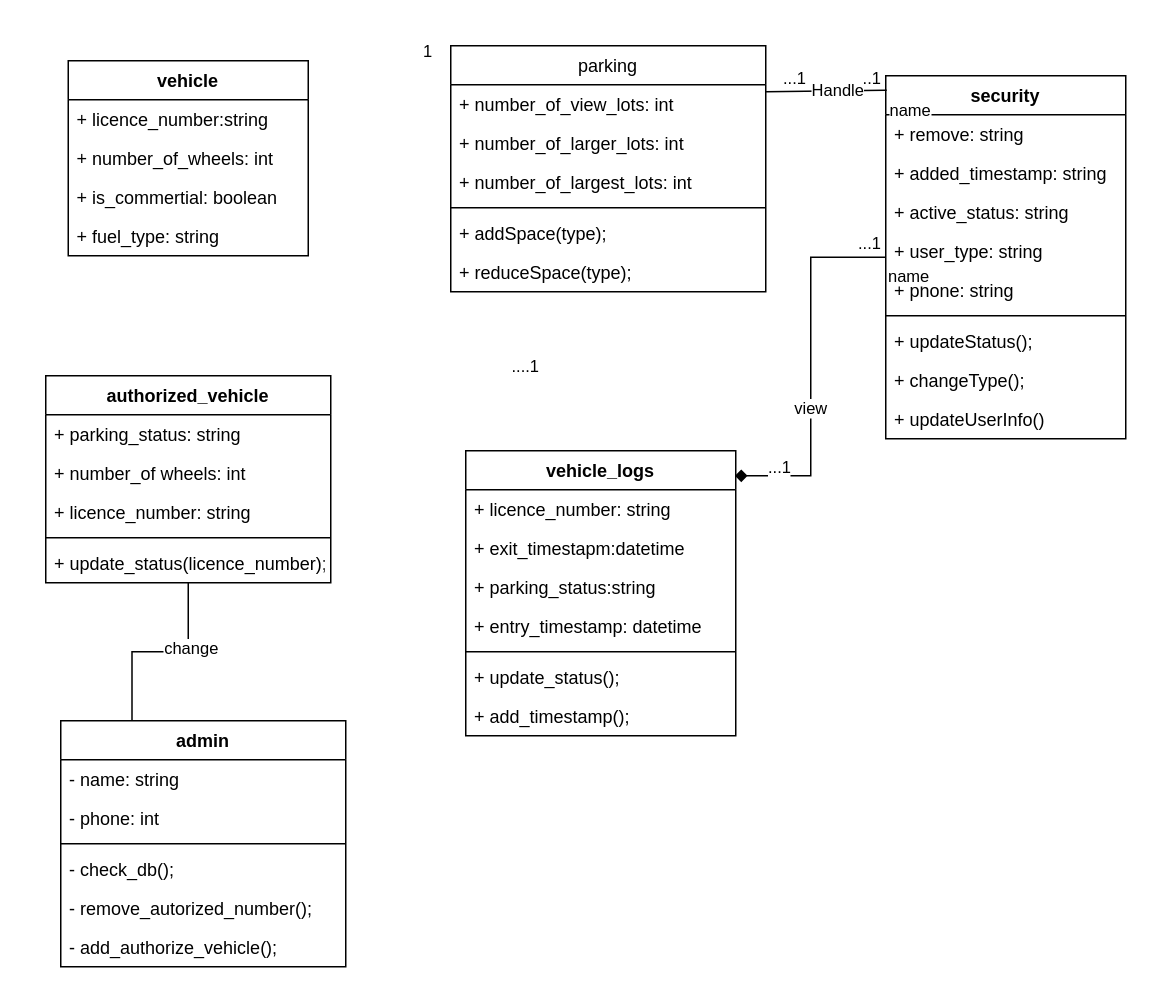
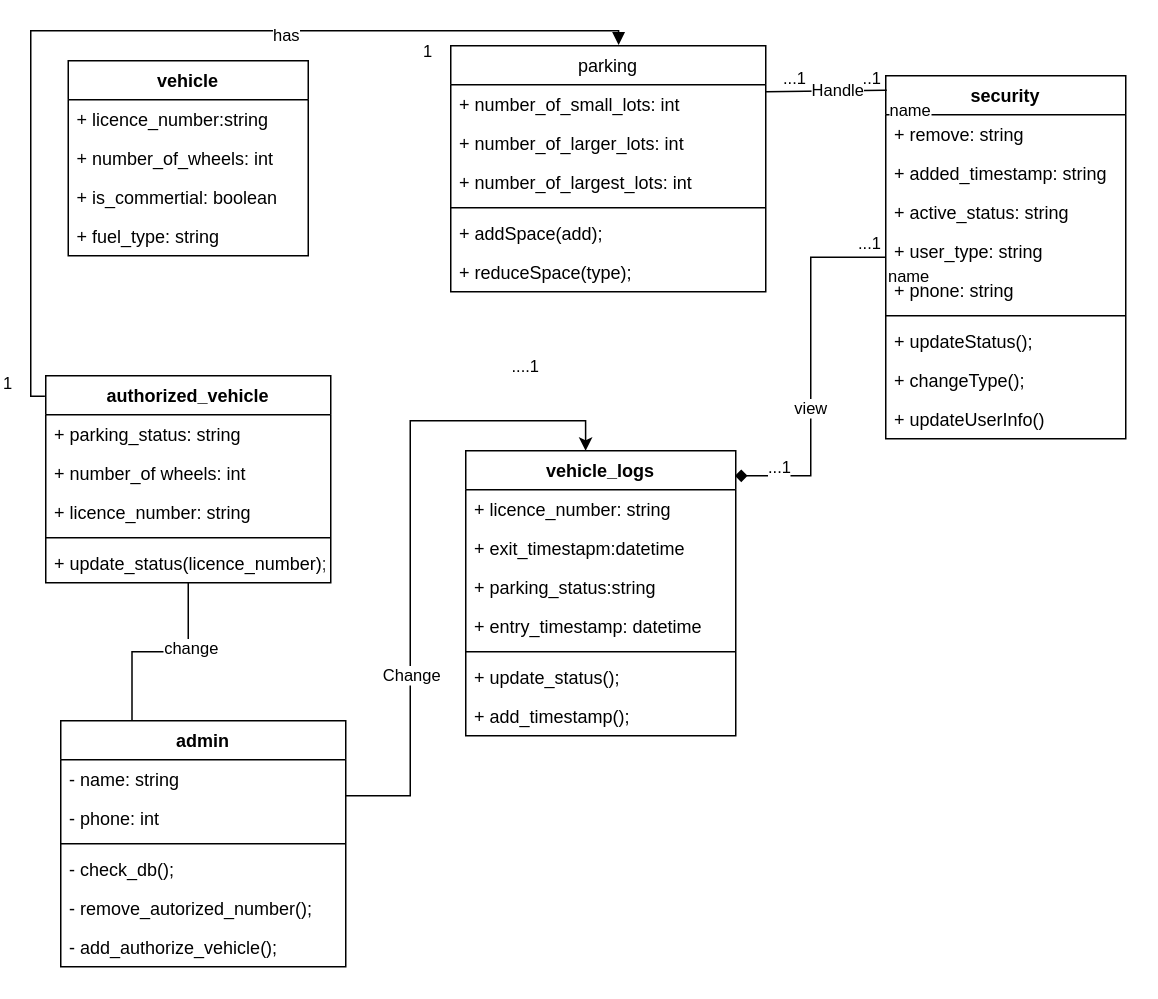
  <mxCell id="0" />
  <mxCell id="1" parent="0" />
  <mxCell id="2" value="vehicle" style="swimlane;fontStyle=1;align=center;verticalAlign=top;childLayout=stackLayout;horizontal=1;startSize=26;horizontalStack=0;resizeParent=1;resizeParentMax=0;resizeLast=0;collapsible=1;marginBottom=0;" parent="1" vertex="1"><mxGeometry x="45" y="40" width="160" height="130" as="geometry" /></mxCell>
  <mxCell id="3" value="+ licence_number:string" style="text;strokeColor=none;fillColor=none;align=left;verticalAlign=top;spacingLeft=4;spacingRight=4;overflow=hidden;rotatable=0;points=[[0,0.5],[1,0.5]];portConstraint=eastwest;" parent="2" vertex="1"><mxGeometry y="26" width="160" height="26" as="geometry" /></mxCell>
  <mxCell id="4" value="+ number_of_wheels: int" style="text;strokeColor=none;fillColor=none;align=left;verticalAlign=top;spacingLeft=4;spacingRight=4;overflow=hidden;rotatable=0;points=[[0,0.5],[1,0.5]];portConstraint=eastwest;" parent="2" vertex="1"><mxGeometry y="52" width="160" height="26" as="geometry" /></mxCell>
  <mxCell id="5" value="+ is_commertial: boolean" style="text;strokeColor=none;fillColor=none;align=left;verticalAlign=top;spacingLeft=4;spacingRight=4;overflow=hidden;rotatable=0;points=[[0,0.5],[1,0.5]];portConstraint=eastwest;" parent="2" vertex="1"><mxGeometry y="78" width="160" height="26" as="geometry" /></mxCell>
  <mxCell id="6" value="+ fuel_type: string" style="text;strokeColor=none;fillColor=none;align=left;verticalAlign=top;spacingLeft=4;spacingRight=4;overflow=hidden;rotatable=0;points=[[0,0.5],[1,0.5]];portConstraint=eastwest;" parent="2" vertex="1"><mxGeometry y="104" width="160" height="26" as="geometry" /></mxCell>
  <mxCell id="7" value="parking" style="swimlane;fontStyle=0;childLayout=stackLayout;horizontal=1;startSize=26;fillColor=none;horizontalStack=0;resizeParent=1;resizeParentMax=0;resizeLast=0;collapsible=1;marginBottom=0;" parent="1" vertex="1"><mxGeometry x="300" y="30" width="210" height="164" as="geometry" /></mxCell>
- <mxCell id="8" value="+ number_of_view_lots: int" style="text;strokeColor=none;fillColor=none;align=left;verticalAlign=top;spacingLeft=4;spacingRight=4;overflow=hidden;rotatable=0;points=[[0,0.5],[1,0.5]];portConstraint=eastwest;" parent="7" vertex="1"><mxGeometry y="26" width="210" height="26" as="geometry" /></mxCell>
+ <mxCell id="8" value="+ number_of_small_lots: int" style="text;strokeColor=none;fillColor=none;align=left;verticalAlign=top;spacingLeft=4;spacingRight=4;overflow=hidden;rotatable=0;points=[[0,0.5],[1,0.5]];portConstraint=eastwest;" parent="7" vertex="1"><mxGeometry y="26" width="210" height="26" as="geometry" /></mxCell>
  <mxCell id="9" value="+ number_of_larger_lots: int" style="text;strokeColor=none;fillColor=none;align=left;verticalAlign=top;spacingLeft=4;spacingRight=4;overflow=hidden;rotatable=0;points=[[0,0.5],[1,0.5]];portConstraint=eastwest;" parent="7" vertex="1"><mxGeometry y="52" width="210" height="26" as="geometry" /></mxCell>
  <mxCell id="10" value="+ number_of_largest_lots: int" style="text;strokeColor=none;fillColor=none;align=left;verticalAlign=top;spacingLeft=4;spacingRight=4;overflow=hidden;rotatable=0;points=[[0,0.5],[1,0.5]];portConstraint=eastwest;" parent="7" vertex="1"><mxGeometry y="78" width="210" height="26" as="geometry" /></mxCell>
  <mxCell id="11" value="" style="line;strokeWidth=1;fillColor=none;align=left;verticalAlign=middle;spacingTop=-1;spacingLeft=3;spacingRight=3;rotatable=0;labelPosition=right;points=[];portConstraint=eastwest;strokeColor=inherit;" parent="7" vertex="1"><mxGeometry y="104" width="210" height="8" as="geometry" /></mxCell>
- <mxCell id="12" value="+ addSpace(type);" style="text;strokeColor=none;fillColor=none;align=left;verticalAlign=top;spacingLeft=4;spacingRight=4;overflow=hidden;rotatable=0;points=[[0,0.5],[1,0.5]];portConstraint=eastwest;" parent="7" vertex="1"><mxGeometry y="112" width="210" height="26" as="geometry" /></mxCell>
+ <mxCell id="12" value="+ addSpace(add);" style="text;strokeColor=none;fillColor=none;align=left;verticalAlign=top;spacingLeft=4;spacingRight=4;overflow=hidden;rotatable=0;points=[[0,0.5],[1,0.5]];portConstraint=eastwest;" parent="7" vertex="1"><mxGeometry y="112" width="210" height="26" as="geometry" /></mxCell>
  <mxCell id="13" value="+ reduceSpace(type);" style="text;strokeColor=none;fillColor=none;align=left;verticalAlign=top;spacingLeft=4;spacingRight=4;overflow=hidden;rotatable=0;points=[[0,0.5],[1,0.5]];portConstraint=eastwest;" parent="7" vertex="1"><mxGeometry y="138" width="210" height="26" as="geometry" /></mxCell>
  <mxCell id="14" value="authorized_vehicle" style="swimlane;fontStyle=1;align=center;verticalAlign=top;childLayout=stackLayout;horizontal=1;startSize=26;horizontalStack=0;resizeParent=1;resizeParentMax=0;resizeLast=0;collapsible=1;marginBottom=0;" parent="1" vertex="1"><mxGeometry x="30" y="250" width="190" height="138" as="geometry" /></mxCell>
  <mxCell id="15" value="+ parking_status: string" style="text;strokeColor=none;fillColor=none;align=left;verticalAlign=top;spacingLeft=4;spacingRight=4;overflow=hidden;rotatable=0;points=[[0,0.5],[1,0.5]];portConstraint=eastwest;" parent="14" vertex="1"><mxGeometry y="26" width="190" height="26" as="geometry" /></mxCell>
  <mxCell id="16" value="+ number_of wheels: int" style="text;strokeColor=none;fillColor=none;align=left;verticalAlign=top;spacingLeft=4;spacingRight=4;overflow=hidden;rotatable=0;points=[[0,0.5],[1,0.5]];portConstraint=eastwest;" parent="14" vertex="1"><mxGeometry y="52" width="190" height="26" as="geometry" /></mxCell>
  <mxCell id="17" value="+ licence_number: string" style="text;strokeColor=none;fillColor=none;align=left;verticalAlign=top;spacingLeft=4;spacingRight=4;overflow=hidden;rotatable=0;points=[[0,0.5],[1,0.5]];portConstraint=eastwest;" parent="14" vertex="1"><mxGeometry y="78" width="190" height="26" as="geometry" /></mxCell>
  <mxCell id="18" value="" style="line;strokeWidth=1;fillColor=none;align=left;verticalAlign=middle;spacingTop=-1;spacingLeft=3;spacingRight=3;rotatable=0;labelPosition=right;points=[];portConstraint=eastwest;strokeColor=inherit;" parent="14" vertex="1"><mxGeometry y="104" width="190" height="8" as="geometry" /></mxCell>
  <mxCell id="19" value="+ update_status(licence_number);" style="text;strokeColor=none;fillColor=none;align=left;verticalAlign=top;spacingLeft=4;spacingRight=4;overflow=hidden;rotatable=0;points=[[0,0.5],[1,0.5]];portConstraint=eastwest;" parent="14" vertex="1"><mxGeometry y="112" width="190" height="26" as="geometry" /></mxCell>
  <mxCell id="20" value="security" style="swimlane;fontStyle=1;align=center;verticalAlign=top;childLayout=stackLayout;horizontal=1;startSize=26;horizontalStack=0;resizeParent=1;resizeParentMax=0;resizeLast=0;collapsible=1;marginBottom=0;" parent="1" vertex="1"><mxGeometry x="590" y="50" width="160" height="242" as="geometry" /></mxCell>
  <mxCell id="21" value="+ remove: string" style="text;strokeColor=none;fillColor=none;align=left;verticalAlign=top;spacingLeft=4;spacingRight=4;overflow=hidden;rotatable=0;points=[[0,0.5],[1,0.5]];portConstraint=eastwest;" parent="20" vertex="1"><mxGeometry y="26" width="160" height="26" as="geometry" /></mxCell>
  <mxCell id="22" value="+ added_timestamp: string" style="text;strokeColor=none;fillColor=none;align=left;verticalAlign=top;spacingLeft=4;spacingRight=4;overflow=hidden;rotatable=0;points=[[0,0.5],[1,0.5]];portConstraint=eastwest;" parent="20" vertex="1"><mxGeometry y="52" width="160" height="26" as="geometry" /></mxCell>
  <mxCell id="23" value="+ active_status: string" style="text;strokeColor=none;fillColor=none;align=left;verticalAlign=top;spacingLeft=4;spacingRight=4;overflow=hidden;rotatable=0;points=[[0,0.5],[1,0.5]];portConstraint=eastwest;" parent="20" vertex="1"><mxGeometry y="78" width="160" height="26" as="geometry" /></mxCell>
  <mxCell id="24" value="+ user_type: string" style="text;strokeColor=none;fillColor=none;align=left;verticalAlign=top;spacingLeft=4;spacingRight=4;overflow=hidden;rotatable=0;points=[[0,0.5],[1,0.5]];portConstraint=eastwest;" parent="20" vertex="1"><mxGeometry y="104" width="160" height="26" as="geometry" /></mxCell>
  <mxCell id="25" value="+ phone: string" style="text;strokeColor=none;fillColor=none;align=left;verticalAlign=top;spacingLeft=4;spacingRight=4;overflow=hidden;rotatable=0;points=[[0,0.5],[1,0.5]];portConstraint=eastwest;" parent="20" vertex="1"><mxGeometry y="130" width="160" height="26" as="geometry" /></mxCell>
  <mxCell id="26" value="" style="line;strokeWidth=1;fillColor=none;align=left;verticalAlign=middle;spacingTop=-1;spacingLeft=3;spacingRight=3;rotatable=0;labelPosition=right;points=[];portConstraint=eastwest;strokeColor=inherit;" parent="20" vertex="1"><mxGeometry y="156" width="160" height="8" as="geometry" /></mxCell>
  <mxCell id="27" value="+ updateStatus();" style="text;strokeColor=none;fillColor=none;align=left;verticalAlign=top;spacingLeft=4;spacingRight=4;overflow=hidden;rotatable=0;points=[[0,0.5],[1,0.5]];portConstraint=eastwest;" parent="20" vertex="1"><mxGeometry y="164" width="160" height="26" as="geometry" /></mxCell>
  <mxCell id="28" value="+ changeType();" style="text;strokeColor=none;fillColor=none;align=left;verticalAlign=top;spacingLeft=4;spacingRight=4;overflow=hidden;rotatable=0;points=[[0,0.5],[1,0.5]];portConstraint=eastwest;" parent="20" vertex="1"><mxGeometry y="190" width="160" height="26" as="geometry" /></mxCell>
  <mxCell id="29" value="+ updateUserInfo()" style="text;strokeColor=none;fillColor=none;align=left;verticalAlign=top;spacingLeft=4;spacingRight=4;overflow=hidden;rotatable=0;points=[[0,0.5],[1,0.5]];portConstraint=eastwest;" parent="20" vertex="1"><mxGeometry y="216" width="160" height="26" as="geometry" /></mxCell>
+ <mxCell id="30" style="edgeStyle=orthogonalEdgeStyle;rounded=0;orthogonalLoop=1;jettySize=auto;html=1;entryX=0.444;entryY=0;entryDx=0;entryDy=0;entryPerimeter=0;" parent="1" source="32" target="39" edge="1"><mxGeometry relative="1" as="geometry"><Array as="points"><mxPoint x="273" y="530" /><mxPoint x="273" y="280" /><mxPoint x="390" y="280" /></Array></mxGeometry></mxCell>
+ <mxCell id="31" value="Change" style="edgeLabel;html=1;align=center;verticalAlign=middle;resizable=0;points=[];" parent="30" vertex="1" connectable="0"><mxGeometry x="-0.421" relative="1" as="geometry"><mxPoint as="offset" /></mxGeometry></mxCell>
  <mxCell id="32" value="admin" style="swimlane;fontStyle=1;align=center;verticalAlign=top;childLayout=stackLayout;horizontal=1;startSize=26;horizontalStack=0;resizeParent=1;resizeParentMax=0;resizeLast=0;collapsible=1;marginBottom=0;" parent="1" vertex="1"><mxGeometry x="40" y="480" width="190" height="164" as="geometry" /></mxCell>
  <mxCell id="33" value="- name: string" style="text;strokeColor=none;fillColor=none;align=left;verticalAlign=top;spacingLeft=4;spacingRight=4;overflow=hidden;rotatable=0;points=[[0,0.5],[1,0.5]];portConstraint=eastwest;" parent="32" vertex="1"><mxGeometry y="26" width="190" height="26" as="geometry" /></mxCell>
  <mxCell id="34" value="- phone: int" style="text;strokeColor=none;fillColor=none;align=left;verticalAlign=top;spacingLeft=4;spacingRight=4;overflow=hidden;rotatable=0;points=[[0,0.5],[1,0.5]];portConstraint=eastwest;" parent="32" vertex="1"><mxGeometry y="52" width="190" height="26" as="geometry" /></mxCell>
  <mxCell id="35" value="" style="line;strokeWidth=1;fillColor=none;align=left;verticalAlign=middle;spacingTop=-1;spacingLeft=3;spacingRight=3;rotatable=0;labelPosition=right;points=[];portConstraint=eastwest;strokeColor=inherit;" parent="32" vertex="1"><mxGeometry y="78" width="190" height="8" as="geometry" /></mxCell>
  <mxCell id="36" value="- check_db();" style="text;strokeColor=none;fillColor=none;align=left;verticalAlign=top;spacingLeft=4;spacingRight=4;overflow=hidden;rotatable=0;points=[[0,0.5],[1,0.5]];portConstraint=eastwest;" parent="32" vertex="1"><mxGeometry y="86" width="190" height="26" as="geometry" /></mxCell>
  <mxCell id="37" value="- remove_autorized_number();" style="text;strokeColor=none;fillColor=none;align=left;verticalAlign=top;spacingLeft=4;spacingRight=4;overflow=hidden;rotatable=0;points=[[0,0.5],[1,0.5]];portConstraint=eastwest;" parent="32" vertex="1"><mxGeometry y="112" width="190" height="26" as="geometry" /></mxCell>
  <mxCell id="38" value="- add_authorize_vehicle();" style="text;strokeColor=none;fillColor=none;align=left;verticalAlign=top;spacingLeft=4;spacingRight=4;overflow=hidden;rotatable=0;points=[[0,0.5],[1,0.5]];portConstraint=eastwest;" parent="32" vertex="1"><mxGeometry y="138" width="190" height="26" as="geometry" /></mxCell>
  <mxCell id="39" value="vehicle_logs" style="swimlane;fontStyle=1;align=center;verticalAlign=top;childLayout=stackLayout;horizontal=1;startSize=26;horizontalStack=0;resizeParent=1;resizeParentMax=0;resizeLast=0;collapsible=1;marginBottom=0;" parent="1" vertex="1"><mxGeometry x="310" y="300" width="180" height="190" as="geometry" /></mxCell>
  <mxCell id="40" value="+ licence_number: string" style="text;strokeColor=none;fillColor=none;align=left;verticalAlign=top;spacingLeft=4;spacingRight=4;overflow=hidden;rotatable=0;points=[[0,0.5],[1,0.5]];portConstraint=eastwest;" parent="39" vertex="1"><mxGeometry y="26" width="180" height="26" as="geometry" /></mxCell>
  <mxCell id="41" value="+ exit_timestapm:datetime" style="text;strokeColor=none;fillColor=none;align=left;verticalAlign=top;spacingLeft=4;spacingRight=4;overflow=hidden;rotatable=0;points=[[0,0.5],[1,0.5]];portConstraint=eastwest;" parent="39" vertex="1"><mxGeometry y="52" width="180" height="26" as="geometry" /></mxCell>
  <mxCell id="42" value="+ parking_status:string" style="text;strokeColor=none;fillColor=none;align=left;verticalAlign=top;spacingLeft=4;spacingRight=4;overflow=hidden;rotatable=0;points=[[0,0.5],[1,0.5]];portConstraint=eastwest;" parent="39" vertex="1"><mxGeometry y="78" width="180" height="26" as="geometry" /></mxCell>
  <mxCell id="43" value="+ entry_timestamp: datetime" style="text;strokeColor=none;fillColor=none;align=left;verticalAlign=top;spacingLeft=4;spacingRight=4;overflow=hidden;rotatable=0;points=[[0,0.5],[1,0.5]];portConstraint=eastwest;" parent="39" vertex="1"><mxGeometry y="104" width="180" height="26" as="geometry" /></mxCell>
  <mxCell id="44" value="" style="line;strokeWidth=1;fillColor=none;align=left;verticalAlign=middle;spacingTop=-1;spacingLeft=3;spacingRight=3;rotatable=0;labelPosition=right;points=[];portConstraint=eastwest;strokeColor=inherit;" parent="39" vertex="1"><mxGeometry y="130" width="180" height="8" as="geometry" /></mxCell>
  <mxCell id="45" value="+ update_status();" style="text;strokeColor=none;fillColor=none;align=left;verticalAlign=top;spacingLeft=4;spacingRight=4;overflow=hidden;rotatable=0;points=[[0,0.5],[1,0.5]];portConstraint=eastwest;" parent="39" vertex="1"><mxGeometry y="138" width="180" height="26" as="geometry" /></mxCell>
  <mxCell id="46" value="+ add_timestamp();" style="text;strokeColor=none;fillColor=none;align=left;verticalAlign=top;spacingLeft=4;spacingRight=4;overflow=hidden;rotatable=0;points=[[0,0.5],[1,0.5]];portConstraint=eastwest;" parent="39" vertex="1"><mxGeometry y="164" width="180" height="26" as="geometry" /></mxCell>
+ <mxCell id="47" value="has" style="endArrow=block;endFill=1;html=1;edgeStyle=orthogonalEdgeStyle;align=left;verticalAlign=top;rounded=0;exitX=-0.003;exitY=0.099;exitDx=0;exitDy=0;entryX=0.533;entryY=-0.003;entryDx=0;entryDy=0;entryPerimeter=0;exitPerimeter=0;" parent="1" source="14" target="7" edge="1"><mxGeometry x="0.262" y="10" relative="1" as="geometry"><mxPoint x="170" y="20" as="sourcePoint" /><mxPoint x="330" y="20" as="targetPoint" /><mxPoint as="offset" /><Array as="points"><mxPoint x="20" y="264" /><mxPoint x="20" y="20" /><mxPoint x="412" y="20" /></Array></mxGeometry></mxCell>
+ <mxCell id="48" value="1" style="edgeLabel;resizable=0;html=1;align=left;verticalAlign=bottom;" parent="47" connectable="0" vertex="1"><mxGeometry x="-1" relative="1" as="geometry"><mxPoint x="-29" y="-1" as="offset" /></mxGeometry></mxCell>
  <mxCell id="49" value="1" style="edgeLabel;resizable=0;html=1;align=left;verticalAlign=bottom;" parent="1" connectable="0" vertex="1"><mxGeometry x="215" y="115" as="geometry"><mxPoint x="65" y="-73" as="offset" /></mxGeometry></mxCell>
  <mxCell id="50" value="....1" style="edgeLabel;resizable=0;html=1;align=left;verticalAlign=bottom;" parent="1" connectable="0" vertex="1"><mxGeometry x="270" y="250" as="geometry"><mxPoint x="69" y="2" as="offset" /></mxGeometry></mxCell>
  <mxCell id="51" value="name" style="endArrow=none;endFill=1;html=1;edgeStyle=orthogonalEdgeStyle;align=left;verticalAlign=top;rounded=0;entryX=1.001;entryY=0.178;entryDx=0;entryDy=0;entryPerimeter=0;exitX=0.004;exitY=0.04;exitDx=0;exitDy=0;exitPerimeter=0;" parent="1" source="20" target="8" edge="1"><mxGeometry x="-1" relative="1" as="geometry"><mxPoint x="500" y="-50" as="sourcePoint" /><mxPoint x="660" y="-50" as="targetPoint" /><Array as="points"><mxPoint x="589" y="60" /></Array></mxGeometry></mxCell>
  <mxCell id="52" value="...1" style="edgeLabel;resizable=0;html=1;align=left;verticalAlign=bottom;" parent="51" connectable="0" vertex="1"><mxGeometry x="-1" relative="1" as="geometry"><mxPoint x="-21" as="offset" /></mxGeometry></mxCell>
  <mxCell id="53" value="Handle" style="edgeLabel;html=1;align=center;verticalAlign=middle;resizable=0;points=[];" parent="51" vertex="1" connectable="0"><mxGeometry x="0.376" y="-1" relative="1" as="geometry"><mxPoint x="22" as="offset" /></mxGeometry></mxCell>
  <mxCell id="54" value="...1" style="edgeLabel;resizable=0;html=1;align=left;verticalAlign=bottom;" parent="1" connectable="0" vertex="1"><mxGeometry x="520" y="60" as="geometry" /></mxCell>
  <mxCell id="55" value="name" style="endArrow=diamond;endFill=1;html=1;edgeStyle=orthogonalEdgeStyle;align=left;verticalAlign=top;rounded=0;entryX=0.997;entryY=0.088;entryDx=0;entryDy=0;entryPerimeter=0;" parent="1" source="20" target="39" edge="1"><mxGeometry x="-1" relative="1" as="geometry"><mxPoint x="560" y="340" as="sourcePoint" /><mxPoint x="720" y="340" as="targetPoint" /></mxGeometry></mxCell>
  <mxCell id="56" value="...1" style="edgeLabel;resizable=0;html=1;align=left;verticalAlign=bottom;" parent="55" connectable="0" vertex="1"><mxGeometry x="-1" relative="1" as="geometry"><mxPoint x="-20" y="-1" as="offset" /></mxGeometry></mxCell>
  <mxCell id="57" value="view" style="edgeLabel;html=1;align=center;verticalAlign=middle;resizable=0;points=[];" parent="55" vertex="1" connectable="0"><mxGeometry x="0.218" y="-1" relative="1" as="geometry"><mxPoint as="offset" /></mxGeometry></mxCell>
  <mxCell id="58" value="...1" style="edgeLabel;resizable=0;html=1;align=left;verticalAlign=bottom;" parent="1" connectable="0" vertex="1"><mxGeometry x="510" y="318.999" as="geometry" /></mxCell>
  <mxCell id="59" value="" style="endArrow=none;endFill=1;html=1;edgeStyle=orthogonalEdgeStyle;align=left;verticalAlign=top;rounded=0;exitX=0.25;exitY=0;exitDx=0;exitDy=0;" parent="1" source="32" target="14" edge="1"><mxGeometry x="-1" relative="1" as="geometry"><mxPoint x="90" y="480" as="sourcePoint" /><mxPoint x="250" y="480" as="targetPoint" /></mxGeometry></mxCell>
  <mxCell id="60" value="change" style="edgeLabel;html=1;align=center;verticalAlign=middle;resizable=0;points=[];" parent="59" vertex="1" connectable="0"><mxGeometry x="0.322" y="-1" relative="1" as="geometry"><mxPoint as="offset" /></mxGeometry></mxCell>
